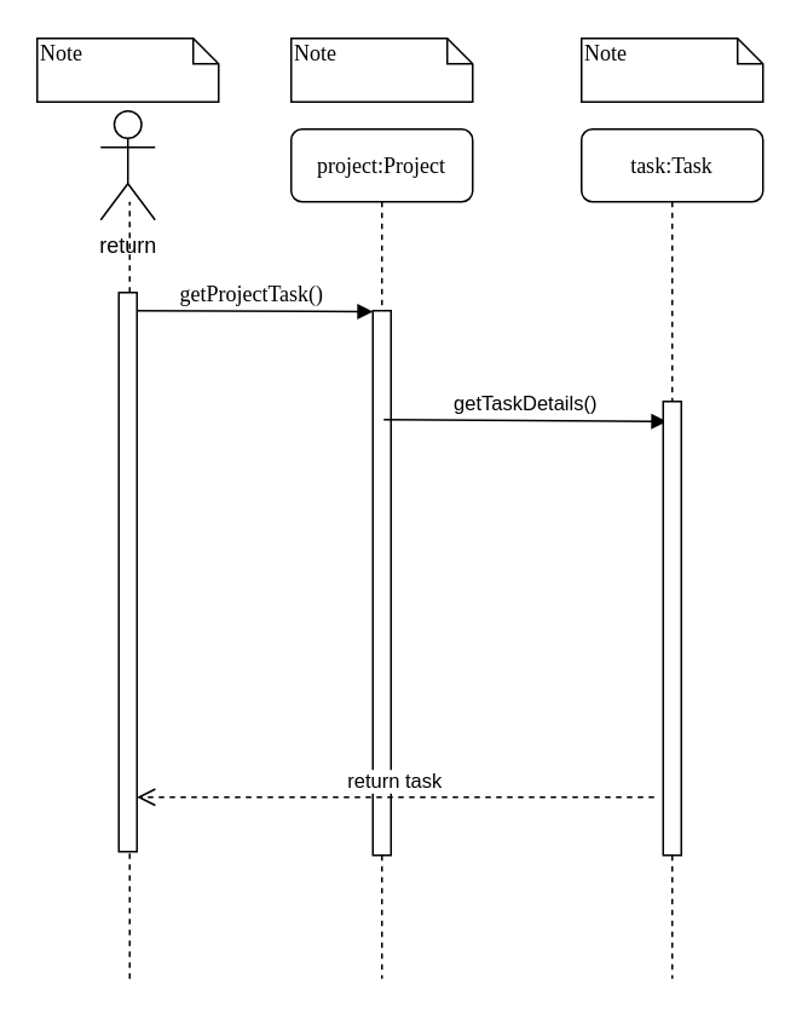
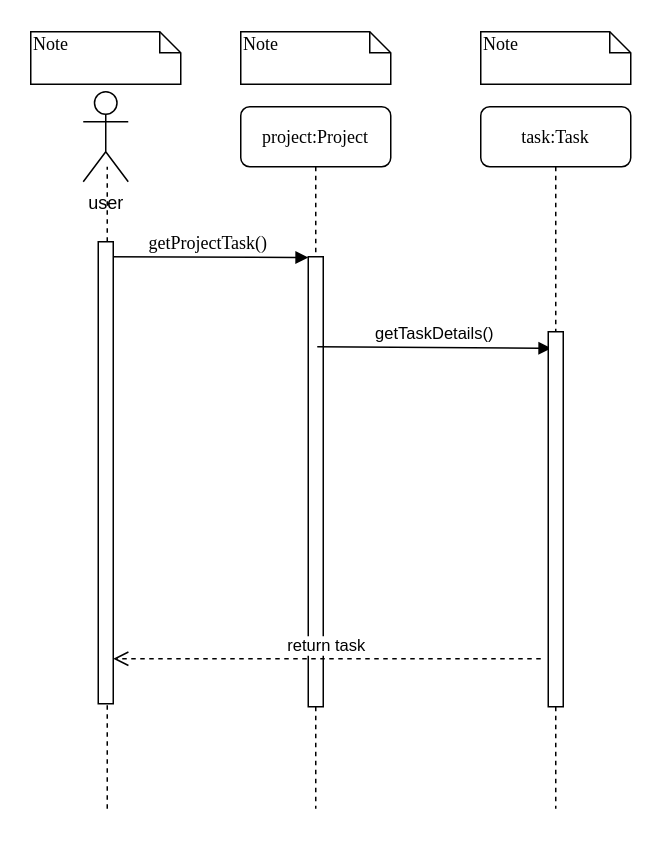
  <mxCell id="0" />
  <mxCell id="1" parent="0" />
  <mxCell id="2" value="project:Project&lt;br&gt;" style="shape=umlLifeline;perimeter=lifelinePerimeter;whiteSpace=wrap;html=1;container=1;collapsible=0;recursiveResize=0;outlineConnect=0;rounded=1;shadow=0;comic=0;labelBackgroundColor=none;strokeColor=#000000;strokeWidth=1;fillColor=#FFFFFF;fontFamily=Verdana;fontSize=12;fontColor=#000000;align=center;" vertex="1" parent="1"><mxGeometry x="160" y="70.5" width="100" height="468" as="geometry" /></mxCell>
  <mxCell id="3" value="" style="html=1;points=[];perimeter=orthogonalPerimeter;rounded=0;shadow=0;comic=0;labelBackgroundColor=none;strokeColor=#000000;strokeWidth=1;fillColor=#FFFFFF;fontFamily=Verdana;fontSize=12;fontColor=#000000;align=center;" vertex="1" parent="2"><mxGeometry x="45" y="100" width="10" height="300" as="geometry" /></mxCell>
  <mxCell id="4" value="getTaskDetails()" style="html=1;verticalAlign=bottom;endArrow=block;entryX=0.1;entryY=0.1;entryDx=0;entryDy=0;entryPerimeter=0;" edge="1" parent="2"><mxGeometry width="80" relative="1" as="geometry"><mxPoint x="51" y="160" as="sourcePoint" /><mxPoint x="207" y="161" as="targetPoint" /></mxGeometry></mxCell>
  <mxCell id="5" value="task:Task&lt;br&gt;" style="shape=umlLifeline;perimeter=lifelinePerimeter;whiteSpace=wrap;html=1;container=1;collapsible=0;recursiveResize=0;outlineConnect=0;rounded=1;shadow=0;comic=0;labelBackgroundColor=none;strokeColor=#000000;strokeWidth=1;fillColor=#FFFFFF;fontFamily=Verdana;fontSize=12;fontColor=#000000;align=center;" vertex="1" parent="1"><mxGeometry x="320" y="70.5" width="100" height="468" as="geometry" /></mxCell>
  <mxCell id="6" value="" style="html=1;points=[];perimeter=orthogonalPerimeter;rounded=0;shadow=0;comic=0;labelBackgroundColor=none;strokeColor=#000000;strokeWidth=1;fillColor=#FFFFFF;fontFamily=Verdana;fontSize=12;fontColor=#000000;align=center;" vertex="1" parent="5"><mxGeometry x="45" y="150" width="10" height="250" as="geometry" /></mxCell>
  <mxCell id="7" value="getProjectTask()&lt;br&gt;" style="html=1;verticalAlign=bottom;endArrow=block;entryX=0;entryY=0;labelBackgroundColor=none;fontFamily=Verdana;fontSize=12;edgeStyle=elbowEdgeStyle;elbow=vertical;" edge="1" parent="1" target="3"><mxGeometry relative="1" as="geometry"><mxPoint x="70" y="170.5" as="sourcePoint" /></mxGeometry></mxCell>
  <mxCell id="8" value="Note" style="shape=note;whiteSpace=wrap;html=1;size=14;verticalAlign=top;align=left;spacingTop=-6;rounded=0;shadow=0;comic=0;labelBackgroundColor=none;strokeColor=#000000;strokeWidth=1;fillColor=#FFFFFF;fontFamily=Verdana;fontSize=12;fontColor=#000000;" vertex="1" parent="1"><mxGeometry x="20" y="20.5" width="100" height="35" as="geometry" /></mxCell>
  <mxCell id="9" value="Note" style="shape=note;whiteSpace=wrap;html=1;size=14;verticalAlign=top;align=left;spacingTop=-6;rounded=0;shadow=0;comic=0;labelBackgroundColor=none;strokeColor=#000000;strokeWidth=1;fillColor=#FFFFFF;fontFamily=Verdana;fontSize=12;fontColor=#000000;" vertex="1" parent="1"><mxGeometry x="160" y="20.5" width="100" height="35" as="geometry" /></mxCell>
  <mxCell id="10" value="Note" style="shape=note;whiteSpace=wrap;html=1;size=14;verticalAlign=top;align=left;spacingTop=-6;rounded=0;shadow=0;comic=0;labelBackgroundColor=none;strokeColor=#000000;strokeWidth=1;fillColor=#FFFFFF;fontFamily=Verdana;fontSize=12;fontColor=#000000;" vertex="1" parent="1"><mxGeometry x="320" y="20.5" width="100" height="35" as="geometry" /></mxCell>
  <mxCell id="11" value="" style="endArrow=none;dashed=1;html=1;" edge="1" parent="1" source="13"><mxGeometry width="50" height="50" relative="1" as="geometry"><mxPoint x="71" y="650.5" as="sourcePoint" /><mxPoint x="71" y="110.5" as="targetPoint" /></mxGeometry></mxCell>
- <mxCell id="12" value="return&lt;br&gt;" style="shape=umlActor;html=1;verticalLabelPosition=bottom;verticalAlign=top;align=center;" vertex="1" parent="1"><mxGeometry x="55" y="60.5" width="30" height="60" as="geometry" /></mxCell>
+ <mxCell id="12" value="user&lt;br&gt;" style="shape=umlActor;html=1;verticalLabelPosition=bottom;verticalAlign=top;align=center;" vertex="1" parent="1"><mxGeometry x="55" y="60.5" width="30" height="60" as="geometry" /></mxCell>
  <mxCell id="13" value="" style="html=1;points=[];perimeter=orthogonalPerimeter;" vertex="1" parent="1"><mxGeometry x="65" y="160.5" width="10" height="308" as="geometry" /></mxCell>
  <mxCell id="14" value="" style="endArrow=none;dashed=1;html=1;" edge="1" parent="1" target="13"><mxGeometry width="50" height="50" relative="1" as="geometry"><mxPoint x="71" y="538.5" as="sourcePoint" /><mxPoint x="71" y="110.5" as="targetPoint" /></mxGeometry></mxCell>
  <mxCell id="15" value="return task" style="html=1;verticalAlign=bottom;endArrow=open;dashed=1;endSize=8;" edge="1" parent="1" target="13"><mxGeometry relative="1" as="geometry"><mxPoint x="360" y="438.5" as="sourcePoint" /><mxPoint x="280" y="438.5" as="targetPoint" /></mxGeometry></mxCell>
